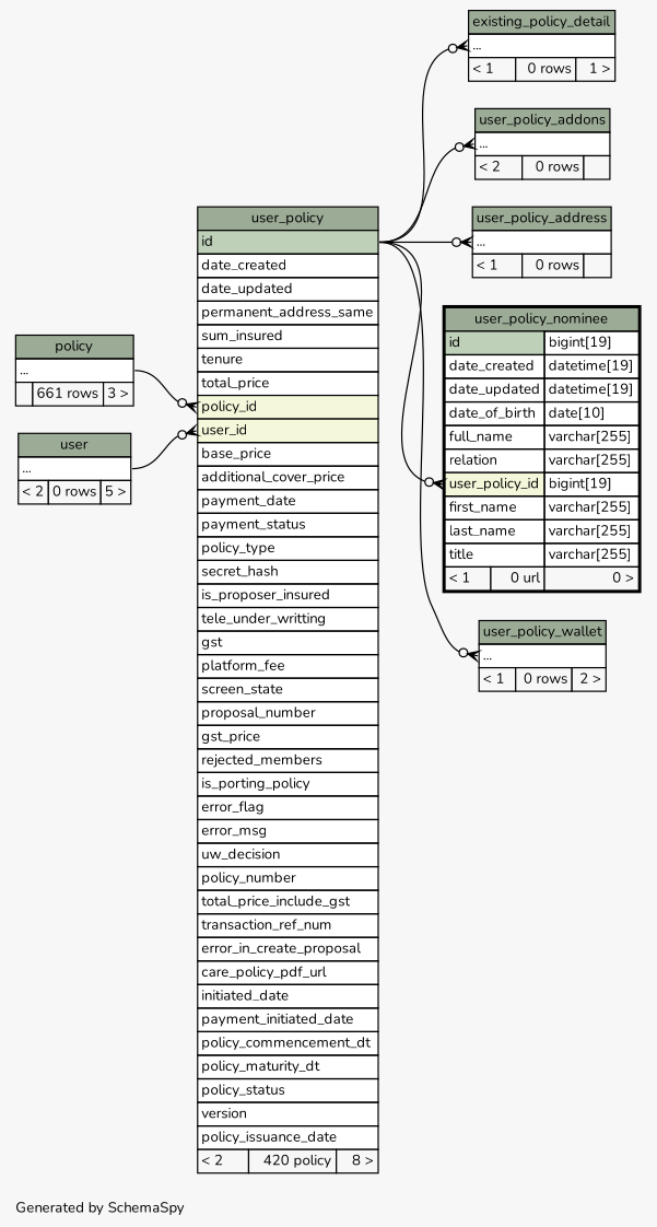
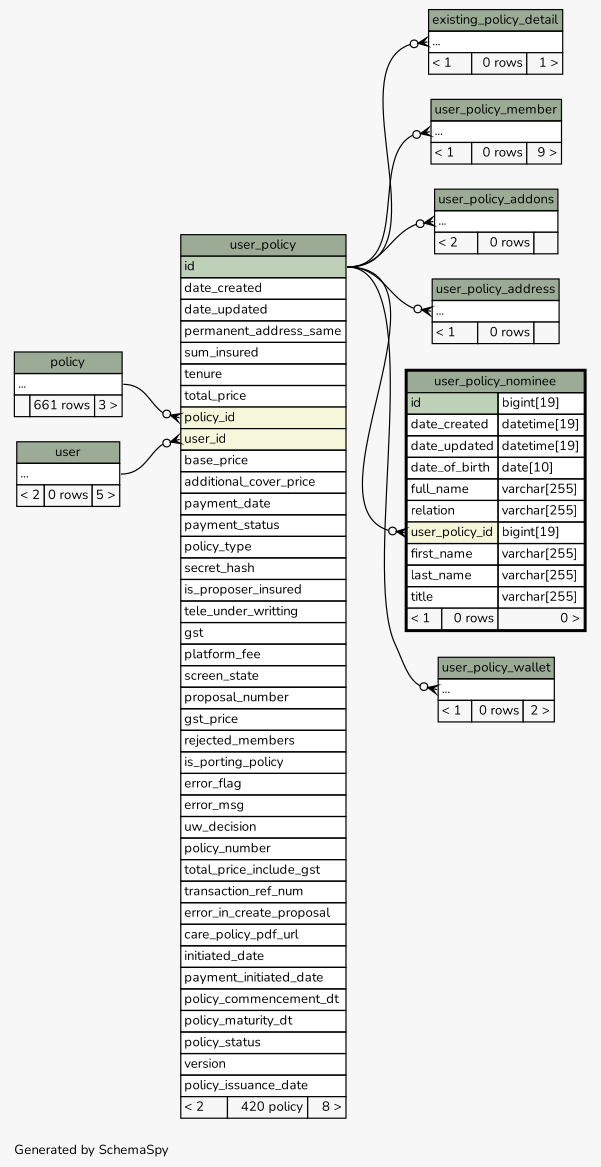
  digraph {
    bgcolor="#f7f7f7"
    fontname=Nunito
    fontsize=11
    label="\nGenerated by SchemaSpy"
    labeljust=l
    nodesep=0.18
    rankdir=RL
    ranksep=0.46
    node [fontname=Nunito fontsize=11 shape=plaintext]
    edge [arrowhead=none arrowsize=0.8 arrowtail=crowodot dir=back fontname=Nunito headport="id:e" tailport="elipses:w"]
    n1 [label=<     <TABLE BORDER="0" CELLBORDER="1" CELLSPACING="0" BGCOLOR="#ffffff">       <TR><TD COLSPAN="3" BGCOLOR="#9bab96" ALIGN="CENTER">existing_policy_detail</TD></TR>       <TR><TD PORT="elipses" COLSPAN="3" ALIGN="LEFT">...</TD></TR>       <TR><TD ALIGN="LEFT" BGCOLOR="#f7f7f7">&lt; 1</TD><TD ALIGN="RIGHT" BGCOLOR="#f7f7f7">0 rows</TD><TD ALIGN="RIGHT" BGCOLOR="#f7f7f7">1 &gt;</TD></TR>     </TABLE>>]
    n2 [label=<     <TABLE BORDER="0" CELLBORDER="1" CELLSPACING="0" BGCOLOR="#ffffff">       <TR><TD COLSPAN="3" BGCOLOR="#9bab96" ALIGN="CENTER">user_policy</TD></TR>       <TR><TD PORT="id" COLSPAN="3" BGCOLOR="#bed1b8" ALIGN="LEFT">id</TD></TR>       <TR><TD PORT="date_created" COLSPAN="3" ALIGN="LEFT">date_created</TD></TR>       <TR><TD PORT="date_updated" COLSPAN="3" ALIGN="LEFT">date_updated</TD></TR>       <TR><TD PORT="permanent_address_same" COLSPAN="3" ALIGN="LEFT">permanent_address_same</TD></TR>       <TR><TD PORT="sum_insured" COLSPAN="3" ALIGN="LEFT">sum_insured</TD></TR>       <TR><TD PORT="tenure" COLSPAN="3" ALIGN="LEFT">tenure</TD></TR>       <TR><TD PORT="total_price" COLSPAN="3" ALIGN="LEFT">total_price</TD></TR>       <TR><TD PORT="policy_id" COLSPAN="3" BGCOLOR="#f4f7da" ALIGN="LEFT">policy_id</TD></TR>       <TR><TD PORT="user_id" COLSPAN="3" BGCOLOR="#f4f7da" ALIGN="LEFT">user_id</TD></TR>       <TR><TD PORT="base_price" COLSPAN="3" ALIGN="LEFT">base_price</TD></TR>       <TR><TD PORT="additional_cover_price" COLSPAN="3" ALIGN="LEFT">additional_cover_price</TD></TR>       <TR><TD PORT="payment_date" COLSPAN="3" ALIGN="LEFT">payment_date</TD></TR>       <TR><TD PORT="payment_status" COLSPAN="3" ALIGN="LEFT">payment_status</TD></TR>       <TR><TD PORT="policy_type" COLSPAN="3" ALIGN="LEFT">policy_type</TD></TR>       <TR><TD PORT="secret_hash" COLSPAN="3" ALIGN="LEFT">secret_hash</TD></TR>       <TR><TD PORT="is_proposer_insured" COLSPAN="3" ALIGN="LEFT">is_proposer_insured</TD></TR>       <TR><TD PORT="tele_under_writting" COLSPAN="3" ALIGN="LEFT">tele_under_writting</TD></TR>       <TR><TD PORT="gst" COLSPAN="3" ALIGN="LEFT">gst</TD></TR>       <TR><TD PORT="platform_fee" COLSPAN="3" ALIGN="LEFT">platform_fee</TD></TR>       <TR><TD PORT="screen_state" COLSPAN="3" ALIGN="LEFT">screen_state</TD></TR>       <TR><TD PORT="proposal_number" COLSPAN="3" ALIGN="LEFT">proposal_number</TD></TR>       <TR><TD PORT="gst_price" COLSPAN="3" ALIGN="LEFT">gst_price</TD></TR>       <TR><TD PORT="rejected_members" COLSPAN="3" ALIGN="LEFT">rejected_members</TD></TR>       <TR><TD PORT="is_porting_policy" COLSPAN="3" ALIGN="LEFT">is_porting_policy</TD></TR>       <TR><TD PORT="error_flag" COLSPAN="3" ALIGN="LEFT">error_flag</TD></TR>       <TR><TD PORT="error_msg" COLSPAN="3" ALIGN="LEFT">error_msg</TD></TR>       <TR><TD PORT="uw_decision" COLSPAN="3" ALIGN="LEFT">uw_decision</TD></TR>       <TR><TD PORT="policy_number" COLSPAN="3" ALIGN="LEFT">policy_number</TD></TR>       <TR><TD PORT="total_price_include_gst" COLSPAN="3" ALIGN="LEFT">total_price_include_gst</TD></TR>       <TR><TD PORT="transaction_ref_num" COLSPAN="3" ALIGN="LEFT">transaction_ref_num</TD></TR>       <TR><TD PORT="error_in_create_proposal" COLSPAN="3" ALIGN="LEFT">error_in_create_proposal</TD></TR>       <TR><TD PORT="care_policy_pdf_url" COLSPAN="3" ALIGN="LEFT">care_policy_pdf_url</TD></TR>       <TR><TD PORT="initiated_date" COLSPAN="3" ALIGN="LEFT">initiated_date</TD></TR>       <TR><TD PORT="payment_initiated_date" COLSPAN="3" ALIGN="LEFT">payment_initiated_date</TD></TR>       <TR><TD PORT="policy_commencement_dt" COLSPAN="3" ALIGN="LEFT">policy_commencement_dt</TD></TR>       <TR><TD PORT="policy_maturity_dt" COLSPAN="3" ALIGN="LEFT">policy_maturity_dt</TD></TR>       <TR><TD PORT="policy_status" COLSPAN="3" ALIGN="LEFT">policy_status</TD></TR>       <TR><TD PORT="version" COLSPAN="3" ALIGN="LEFT">version</TD></TR>       <TR><TD PORT="policy_issuance_date" COLSPAN="3" ALIGN="LEFT">policy_issuance_date</TD></TR>       <TR><TD ALIGN="LEFT" BGCOLOR="#f7f7f7">&lt; 2</TD><TD ALIGN="RIGHT" BGCOLOR="#f7f7f7">420 policy</TD><TD ALIGN="RIGHT" BGCOLOR="#f7f7f7">8 &gt;</TD></TR>     </TABLE>>]
    n3 [label=<     <TABLE BORDER="0" CELLBORDER="1" CELLSPACING="0" BGCOLOR="#ffffff">       <TR><TD COLSPAN="3" BGCOLOR="#9bab96" ALIGN="CENTER">policy</TD></TR>       <TR><TD PORT="elipses" COLSPAN="3" ALIGN="LEFT">...</TD></TR>       <TR><TD ALIGN="LEFT" BGCOLOR="#f7f7f7">  </TD><TD ALIGN="RIGHT" BGCOLOR="#f7f7f7">661 rows</TD><TD ALIGN="RIGHT" BGCOLOR="#f7f7f7">3 &gt;</TD></TR>     </TABLE>>]
    n4 [label=<     <TABLE BORDER="0" CELLBORDER="1" CELLSPACING="0" BGCOLOR="#ffffff">       <TR><TD COLSPAN="3" BGCOLOR="#9bab96" ALIGN="CENTER">user</TD></TR>       <TR><TD PORT="elipses" COLSPAN="3" ALIGN="LEFT">...</TD></TR>       <TR><TD ALIGN="LEFT" BGCOLOR="#f7f7f7">&lt; 2</TD><TD ALIGN="RIGHT" BGCOLOR="#f7f7f7">0 rows</TD><TD ALIGN="RIGHT" BGCOLOR="#f7f7f7">5 &gt;</TD></TR>     </TABLE>>]
+   n5 [label=<     <TABLE BORDER="0" CELLBORDER="1" CELLSPACING="0" BGCOLOR="#ffffff">       <TR><TD COLSPAN="3" BGCOLOR="#9bab96" ALIGN="CENTER">user_policy_member</TD></TR>       <TR><TD PORT="elipses" COLSPAN="3" ALIGN="LEFT">...</TD></TR>       <TR><TD ALIGN="LEFT" BGCOLOR="#f7f7f7">&lt; 1</TD><TD ALIGN="RIGHT" BGCOLOR="#f7f7f7">0 rows</TD><TD ALIGN="RIGHT" BGCOLOR="#f7f7f7">9 &gt;</TD></TR>     </TABLE>>]
    n6 [label=<     <TABLE BORDER="0" CELLBORDER="1" CELLSPACING="0" BGCOLOR="#ffffff">       <TR><TD COLSPAN="3" BGCOLOR="#9bab96" ALIGN="CENTER">user_policy_addons</TD></TR>       <TR><TD PORT="elipses" COLSPAN="3" ALIGN="LEFT">...</TD></TR>       <TR><TD ALIGN="LEFT" BGCOLOR="#f7f7f7">&lt; 2</TD><TD ALIGN="RIGHT" BGCOLOR="#f7f7f7">0 rows</TD><TD ALIGN="RIGHT" BGCOLOR="#f7f7f7">  </TD></TR>     </TABLE>>]
    n7 [label=<     <TABLE BORDER="0" CELLBORDER="1" CELLSPACING="0" BGCOLOR="#ffffff">       <TR><TD COLSPAN="3" BGCOLOR="#9bab96" ALIGN="CENTER">user_policy_address</TD></TR>       <TR><TD PORT="elipses" COLSPAN="3" ALIGN="LEFT">...</TD></TR>       <TR><TD ALIGN="LEFT" BGCOLOR="#f7f7f7">&lt; 1</TD><TD ALIGN="RIGHT" BGCOLOR="#f7f7f7">0 rows</TD><TD ALIGN="RIGHT" BGCOLOR="#f7f7f7">  </TD></TR>     </TABLE>>]
-   n8 [label=<     <TABLE BORDER="2" CELLBORDER="1" CELLSPACING="0" BGCOLOR="#ffffff">       <TR><TD COLSPAN="3" BGCOLOR="#9bab96" ALIGN="CENTER">user_policy_nominee</TD></TR>       <TR><TD PORT="id" COLSPAN="2" BGCOLOR="#bed1b8" ALIGN="LEFT">id</TD><TD PORT="id.type" ALIGN="LEFT">bigint[19]</TD></TR>       <TR><TD PORT="date_created" COLSPAN="2" ALIGN="LEFT">date_created</TD><TD PORT="date_created.type" ALIGN="LEFT">datetime[19]</TD></TR>       <TR><TD PORT="date_updated" COLSPAN="2" ALIGN="LEFT">date_updated</TD><TD PORT="date_updated.type" ALIGN="LEFT">datetime[19]</TD></TR>       <TR><TD PORT="date_of_birth" COLSPAN="2" ALIGN="LEFT">date_of_birth</TD><TD PORT="date_of_birth.type" ALIGN="LEFT">date[10]</TD></TR>       <TR><TD PORT="full_name" COLSPAN="2" ALIGN="LEFT">full_name</TD><TD PORT="full_name.type" ALIGN="LEFT">varchar[255]</TD></TR>       <TR><TD PORT="relation" COLSPAN="2" ALIGN="LEFT">relation</TD><TD PORT="relation.type" ALIGN="LEFT">varchar[255]</TD></TR>       <TR><TD PORT="user_policy_id" COLSPAN="2" BGCOLOR="#f4f7da" ALIGN="LEFT">user_policy_id</TD><TD PORT="user_policy_id.type" ALIGN="LEFT">bigint[19]</TD></TR>       <TR><TD PORT="first_name" COLSPAN="2" ALIGN="LEFT">first_name</TD><TD PORT="first_name.type" ALIGN="LEFT">varchar[255]</TD></TR>       <TR><TD PORT="last_name" COLSPAN="2" ALIGN="LEFT">last_name</TD><TD PORT="last_name.type" ALIGN="LEFT">varchar[255]</TD></TR>       <TR><TD PORT="title" COLSPAN="2" ALIGN="LEFT">title</TD><TD PORT="title.type" ALIGN="LEFT">varchar[255]</TD></TR>       <TR><TD ALIGN="LEFT" BGCOLOR="#f7f7f7">&lt; 1</TD><TD ALIGN="RIGHT" BGCOLOR="#f7f7f7">0 url</TD><TD ALIGN="RIGHT" BGCOLOR="#f7f7f7">0 &gt;</TD></TR>     </TABLE>>]
+   n8 [label=<     <TABLE BORDER="2" CELLBORDER="1" CELLSPACING="0" BGCOLOR="#ffffff">       <TR><TD COLSPAN="3" BGCOLOR="#9bab96" ALIGN="CENTER">user_policy_nominee</TD></TR>       <TR><TD PORT="id" COLSPAN="2" BGCOLOR="#bed1b8" ALIGN="LEFT">id</TD><TD PORT="id.type" ALIGN="LEFT">bigint[19]</TD></TR>       <TR><TD PORT="date_created" COLSPAN="2" ALIGN="LEFT">date_created</TD><TD PORT="date_created.type" ALIGN="LEFT">datetime[19]</TD></TR>       <TR><TD PORT="date_updated" COLSPAN="2" ALIGN="LEFT">date_updated</TD><TD PORT="date_updated.type" ALIGN="LEFT">datetime[19]</TD></TR>       <TR><TD PORT="date_of_birth" COLSPAN="2" ALIGN="LEFT">date_of_birth</TD><TD PORT="date_of_birth.type" ALIGN="LEFT">date[10]</TD></TR>       <TR><TD PORT="full_name" COLSPAN="2" ALIGN="LEFT">full_name</TD><TD PORT="full_name.type" ALIGN="LEFT">varchar[255]</TD></TR>       <TR><TD PORT="relation" COLSPAN="2" ALIGN="LEFT">relation</TD><TD PORT="relation.type" ALIGN="LEFT">varchar[255]</TD></TR>       <TR><TD PORT="user_policy_id" COLSPAN="2" BGCOLOR="#f4f7da" ALIGN="LEFT">user_policy_id</TD><TD PORT="user_policy_id.type" ALIGN="LEFT">bigint[19]</TD></TR>       <TR><TD PORT="first_name" COLSPAN="2" ALIGN="LEFT">first_name</TD><TD PORT="first_name.type" ALIGN="LEFT">varchar[255]</TD></TR>       <TR><TD PORT="last_name" COLSPAN="2" ALIGN="LEFT">last_name</TD><TD PORT="last_name.type" ALIGN="LEFT">varchar[255]</TD></TR>       <TR><TD PORT="title" COLSPAN="2" ALIGN="LEFT">title</TD><TD PORT="title.type" ALIGN="LEFT">varchar[255]</TD></TR>       <TR><TD ALIGN="LEFT" BGCOLOR="#f7f7f7">&lt; 1</TD><TD ALIGN="RIGHT" BGCOLOR="#f7f7f7">0 rows</TD><TD ALIGN="RIGHT" BGCOLOR="#f7f7f7">0 &gt;</TD></TR>     </TABLE>>]
    n9 [label=<     <TABLE BORDER="0" CELLBORDER="1" CELLSPACING="0" BGCOLOR="#ffffff">       <TR><TD COLSPAN="3" BGCOLOR="#9bab96" ALIGN="CENTER">user_policy_wallet</TD></TR>       <TR><TD PORT="elipses" COLSPAN="3" ALIGN="LEFT">...</TD></TR>       <TR><TD ALIGN="LEFT" BGCOLOR="#f7f7f7">&lt; 1</TD><TD ALIGN="RIGHT" BGCOLOR="#f7f7f7">0 rows</TD><TD ALIGN="RIGHT" BGCOLOR="#f7f7f7">2 &gt;</TD></TR>     </TABLE>>]
    n1 -> n2
    n2 -> n3 [headport="elipses:e" tailport="policy_id:w"]
    n2 -> n4 [headport="elipses:e" tailport="user_id:w"]
+   n5 -> n2
    n6 -> n2
    n7 -> n2
    n8 -> n2 [tailport="user_policy_id:w"]
    n9 -> n2
  }
